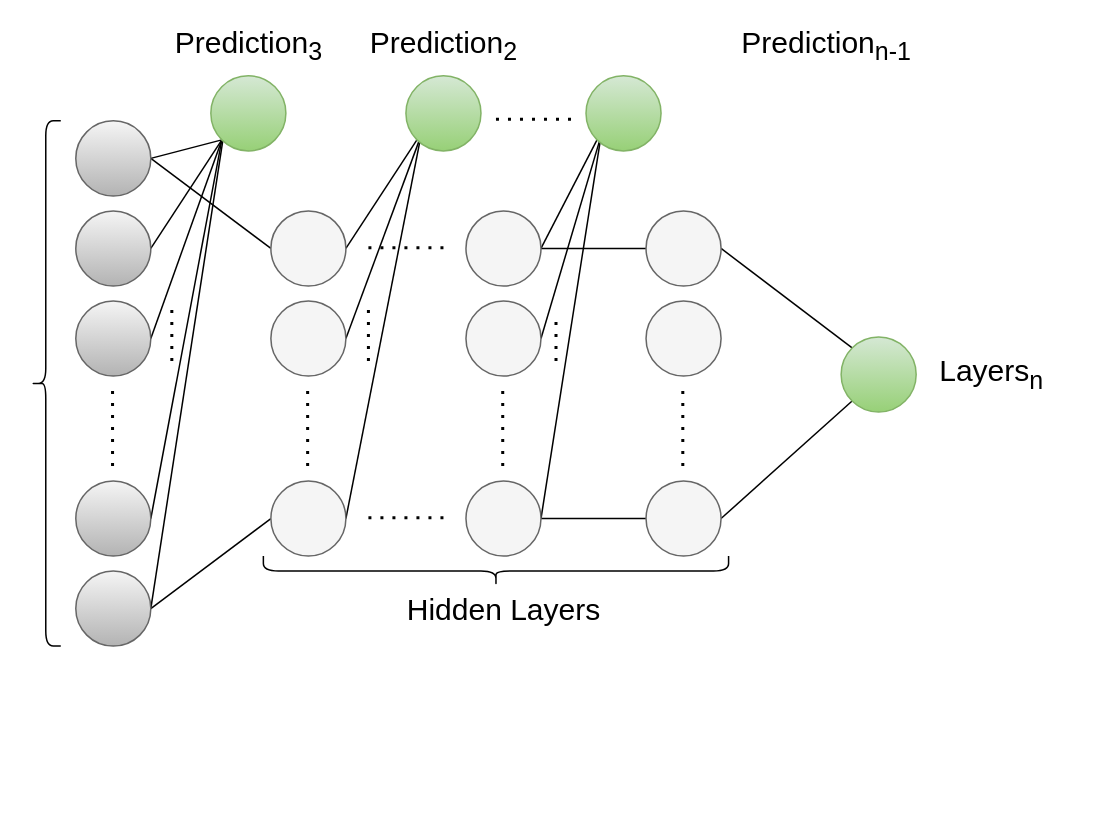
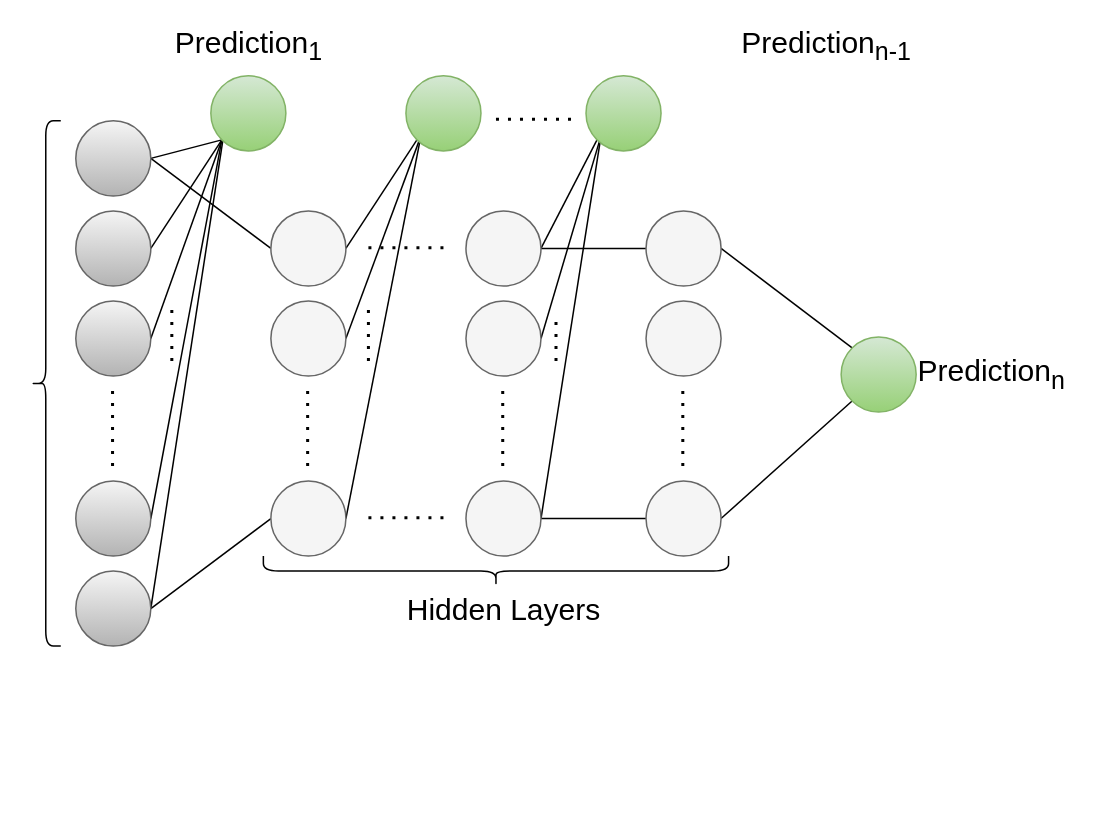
  <mxCell id="0" />
  <mxCell id="1" parent="0" />
  <mxCell id="2" style="edgeStyle=none;rounded=0;orthogonalLoop=1;jettySize=auto;html=1;exitX=1;exitY=0.5;exitDx=0;exitDy=0;entryX=0;entryY=0.5;entryDx=0;entryDy=0;endArrow=none;endFill=0;" edge="1" parent="1" source="4" target="15"><mxGeometry relative="1" as="geometry" /></mxCell>
  <mxCell id="3" style="edgeStyle=none;rounded=0;orthogonalLoop=1;jettySize=auto;html=1;exitX=1;exitY=0.5;exitDx=0;exitDy=0;entryX=0;entryY=1;entryDx=0;entryDy=0;endArrow=none;endFill=0;" edge="1" parent="1" source="4" target="44"><mxGeometry relative="1" as="geometry" /></mxCell>
  <mxCell id="4" value="" style="ellipse;whiteSpace=wrap;html=1;aspect=fixed;strokeWidth=1;gradientColor=#b3b3b3;fillColor=#f5f5f5;strokeColor=#666666;" vertex="1" parent="1"><mxGeometry x="50" y="80" width="50" height="50" as="geometry" /></mxCell>
  <mxCell id="5" style="edgeStyle=none;rounded=0;orthogonalLoop=1;jettySize=auto;html=1;exitX=1;exitY=0.5;exitDx=0;exitDy=0;entryX=0;entryY=1;entryDx=0;entryDy=0;endArrow=none;endFill=0;" edge="1" parent="1" source="6" target="44"><mxGeometry relative="1" as="geometry" /></mxCell>
  <mxCell id="6" value="" style="ellipse;whiteSpace=wrap;html=1;aspect=fixed;strokeWidth=1;gradientColor=#b3b3b3;fillColor=#f5f5f5;strokeColor=#666666;" vertex="1" parent="1"><mxGeometry x="50" y="140" width="50" height="50" as="geometry" /></mxCell>
  <mxCell id="7" style="edgeStyle=none;rounded=0;orthogonalLoop=1;jettySize=auto;html=1;exitX=1;exitY=0.5;exitDx=0;exitDy=0;entryX=0;entryY=1;entryDx=0;entryDy=0;endArrow=none;endFill=0;" edge="1" parent="1" source="8" target="44"><mxGeometry relative="1" as="geometry" /></mxCell>
  <mxCell id="8" value="" style="ellipse;whiteSpace=wrap;html=1;aspect=fixed;strokeWidth=1;gradientColor=#b3b3b3;fillColor=#f5f5f5;strokeColor=#666666;" vertex="1" parent="1"><mxGeometry x="50" y="200" width="50" height="50" as="geometry" /></mxCell>
  <mxCell id="9" style="edgeStyle=none;rounded=0;orthogonalLoop=1;jettySize=auto;html=1;exitX=1;exitY=0.5;exitDx=0;exitDy=0;entryX=0;entryY=1;entryDx=0;entryDy=0;endArrow=none;endFill=0;" edge="1" parent="1" source="10" target="44"><mxGeometry relative="1" as="geometry" /></mxCell>
  <mxCell id="10" value="" style="ellipse;whiteSpace=wrap;html=1;aspect=fixed;strokeWidth=1;gradientColor=#b3b3b3;fillColor=#f5f5f5;strokeColor=#666666;" vertex="1" parent="1"><mxGeometry x="50" y="320" width="50" height="50" as="geometry" /></mxCell>
  <mxCell id="11" style="edgeStyle=none;rounded=0;orthogonalLoop=1;jettySize=auto;html=1;exitX=1;exitY=0.5;exitDx=0;exitDy=0;entryX=0;entryY=0.5;entryDx=0;entryDy=0;endArrow=none;endFill=0;" edge="1" parent="1" source="13" target="19"><mxGeometry relative="1" as="geometry" /></mxCell>
  <mxCell id="12" style="edgeStyle=none;rounded=0;orthogonalLoop=1;jettySize=auto;html=1;exitX=1;exitY=0.5;exitDx=0;exitDy=0;endArrow=none;endFill=0;" edge="1" parent="1" source="13"><mxGeometry relative="1" as="geometry"><mxPoint x="150" y="80" as="targetPoint" /></mxGeometry></mxCell>
  <mxCell id="13" value="" style="ellipse;whiteSpace=wrap;html=1;aspect=fixed;strokeWidth=1;gradientColor=#b3b3b3;fillColor=#f5f5f5;strokeColor=#666666;" vertex="1" parent="1"><mxGeometry x="50" y="380" width="50" height="50" as="geometry" /></mxCell>
  <mxCell id="14" style="edgeStyle=none;rounded=0;orthogonalLoop=1;jettySize=auto;html=1;exitX=1;exitY=0.5;exitDx=0;exitDy=0;entryX=0;entryY=1;entryDx=0;entryDy=0;endArrow=none;endFill=0;" edge="1" parent="1" source="15" target="45"><mxGeometry relative="1" as="geometry" /></mxCell>
  <mxCell id="15" value="" style="ellipse;whiteSpace=wrap;html=1;aspect=fixed;strokeWidth=1;fillColor=#f5f5f5;strokeColor=#666666;fontColor=#333333;" vertex="1" parent="1"><mxGeometry x="180" y="140" width="50" height="50" as="geometry" /></mxCell>
  <mxCell id="16" style="edgeStyle=none;rounded=0;orthogonalLoop=1;jettySize=auto;html=1;exitX=1;exitY=0.5;exitDx=0;exitDy=0;endArrow=none;endFill=0;" edge="1" parent="1" source="17"><mxGeometry relative="1" as="geometry"><mxPoint x="280" y="90" as="targetPoint" /></mxGeometry></mxCell>
  <mxCell id="17" value="" style="ellipse;whiteSpace=wrap;html=1;aspect=fixed;strokeWidth=1;fillColor=#f5f5f5;strokeColor=#666666;fontColor=#333333;" vertex="1" parent="1"><mxGeometry x="180" y="200" width="50" height="50" as="geometry" /></mxCell>
  <mxCell id="18" style="edgeStyle=none;rounded=0;orthogonalLoop=1;jettySize=auto;html=1;exitX=1;exitY=0.5;exitDx=0;exitDy=0;endArrow=none;endFill=0;" edge="1" parent="1" source="19"><mxGeometry relative="1" as="geometry"><mxPoint x="280" y="90" as="targetPoint" /></mxGeometry></mxCell>
  <mxCell id="19" value="" style="ellipse;whiteSpace=wrap;html=1;aspect=fixed;strokeWidth=1;fillColor=#f5f5f5;strokeColor=#666666;fontColor=#333333;" vertex="1" parent="1"><mxGeometry x="180" y="320" width="50" height="50" as="geometry" /></mxCell>
  <mxCell id="20" style="edgeStyle=none;rounded=0;orthogonalLoop=1;jettySize=auto;html=1;exitX=1;exitY=0.5;exitDx=0;exitDy=0;entryX=0;entryY=1;entryDx=0;entryDy=0;endArrow=none;endFill=0;" edge="1" parent="1" source="22" target="46"><mxGeometry relative="1" as="geometry" /></mxCell>
  <mxCell id="21" style="edgeStyle=none;rounded=0;orthogonalLoop=1;jettySize=auto;html=1;exitX=1;exitY=0.5;exitDx=0;exitDy=0;entryX=0;entryY=0.5;entryDx=0;entryDy=0;endArrow=none;endFill=0;" edge="1" parent="1" source="22" target="29"><mxGeometry relative="1" as="geometry" /></mxCell>
  <mxCell id="22" value="" style="ellipse;whiteSpace=wrap;html=1;aspect=fixed;strokeWidth=1;fillColor=#f5f5f5;strokeColor=#666666;fontColor=#333333;" vertex="1" parent="1"><mxGeometry x="310" y="140" width="50" height="50" as="geometry" /></mxCell>
  <mxCell id="23" style="edgeStyle=none;rounded=0;orthogonalLoop=1;jettySize=auto;html=1;exitX=1;exitY=0.5;exitDx=0;exitDy=0;endArrow=none;endFill=0;" edge="1" parent="1" source="24"><mxGeometry relative="1" as="geometry"><mxPoint x="400" y="90" as="targetPoint" /></mxGeometry></mxCell>
  <mxCell id="24" value="" style="ellipse;whiteSpace=wrap;html=1;aspect=fixed;strokeWidth=1;fillColor=#f5f5f5;strokeColor=#666666;fontColor=#333333;" vertex="1" parent="1"><mxGeometry x="310" y="200" width="50" height="50" as="geometry" /></mxCell>
  <mxCell id="25" style="edgeStyle=none;rounded=0;orthogonalLoop=1;jettySize=auto;html=1;exitX=1;exitY=0.5;exitDx=0;exitDy=0;endArrow=none;endFill=0;" edge="1" parent="1" source="27"><mxGeometry relative="1" as="geometry"><mxPoint x="400" y="90" as="targetPoint" /></mxGeometry></mxCell>
  <mxCell id="26" style="edgeStyle=none;rounded=0;orthogonalLoop=1;jettySize=auto;html=1;exitX=1;exitY=0.5;exitDx=0;exitDy=0;entryX=0;entryY=0.5;entryDx=0;entryDy=0;endArrow=none;endFill=0;" edge="1" parent="1" source="27" target="32"><mxGeometry relative="1" as="geometry" /></mxCell>
  <mxCell id="27" value="" style="ellipse;whiteSpace=wrap;html=1;aspect=fixed;strokeWidth=1;fillColor=#f5f5f5;strokeColor=#666666;fontColor=#333333;" vertex="1" parent="1"><mxGeometry x="310" y="320" width="50" height="50" as="geometry" /></mxCell>
  <mxCell id="28" style="edgeStyle=none;rounded=0;orthogonalLoop=1;jettySize=auto;html=1;exitX=1;exitY=0.5;exitDx=0;exitDy=0;entryX=0;entryY=0;entryDx=0;entryDy=0;endArrow=none;endFill=0;" edge="1" parent="1" source="29" target="33"><mxGeometry relative="1" as="geometry" /></mxCell>
  <mxCell id="29" value="" style="ellipse;whiteSpace=wrap;html=1;aspect=fixed;strokeWidth=1;fillColor=#f5f5f5;strokeColor=#666666;fontColor=#333333;" vertex="1" parent="1"><mxGeometry x="430" y="140" width="50" height="50" as="geometry" /></mxCell>
  <mxCell id="30" value="" style="ellipse;whiteSpace=wrap;html=1;aspect=fixed;strokeWidth=1;fillColor=#f5f5f5;strokeColor=#666666;fontColor=#333333;" vertex="1" parent="1"><mxGeometry x="430" y="200" width="50" height="50" as="geometry" /></mxCell>
  <mxCell id="31" style="edgeStyle=none;rounded=0;orthogonalLoop=1;jettySize=auto;html=1;exitX=1;exitY=0.5;exitDx=0;exitDy=0;entryX=0;entryY=1;entryDx=0;entryDy=0;endArrow=none;endFill=0;" edge="1" parent="1" source="32" target="33"><mxGeometry relative="1" as="geometry" /></mxCell>
  <mxCell id="32" value="" style="ellipse;whiteSpace=wrap;html=1;aspect=fixed;strokeWidth=1;fillColor=#f5f5f5;strokeColor=#666666;fontColor=#333333;" vertex="1" parent="1"><mxGeometry x="430" y="320" width="50" height="50" as="geometry" /></mxCell>
  <mxCell id="33" value="" style="ellipse;whiteSpace=wrap;html=1;aspect=fixed;strokeWidth=1;gradientColor=#97d077;fillColor=#d5e8d4;strokeColor=#82b366;" vertex="1" parent="1"><mxGeometry x="560" y="224" width="50" height="50" as="geometry" /></mxCell>
  <mxCell id="34" value="" style="endArrow=none;dashed=1;html=1;dashPattern=1 3;strokeWidth=2;" edge="1" parent="1"><mxGeometry width="50" height="50" relative="1" as="geometry"><mxPoint x="245" y="164.5" as="sourcePoint" /><mxPoint x="295" y="164.5" as="targetPoint" /></mxGeometry></mxCell>
  <mxCell id="35" value="" style="endArrow=none;dashed=1;html=1;dashPattern=1 3;strokeWidth=2;" edge="1" parent="1"><mxGeometry width="50" height="50" relative="1" as="geometry"><mxPoint x="74.5" y="310" as="sourcePoint" /><mxPoint x="74.5" y="260" as="targetPoint" /></mxGeometry></mxCell>
  <mxCell id="36" value="" style="endArrow=none;dashed=1;html=1;dashPattern=1 3;strokeWidth=2;" edge="1" parent="1"><mxGeometry width="50" height="50" relative="1" as="geometry"><mxPoint x="204.5" y="310" as="sourcePoint" /><mxPoint x="204.5" y="260" as="targetPoint" /></mxGeometry></mxCell>
  <mxCell id="37" value="" style="endArrow=none;dashed=1;html=1;dashPattern=1 3;strokeWidth=2;" edge="1" parent="1"><mxGeometry width="50" height="50" relative="1" as="geometry"><mxPoint x="334.5" y="310" as="sourcePoint" /><mxPoint x="334.5" y="260" as="targetPoint" /></mxGeometry></mxCell>
  <mxCell id="38" value="" style="endArrow=none;dashed=1;html=1;dashPattern=1 3;strokeWidth=2;" edge="1" parent="1"><mxGeometry width="50" height="50" relative="1" as="geometry"><mxPoint x="454.5" y="310" as="sourcePoint" /><mxPoint x="454.5" y="260" as="targetPoint" /></mxGeometry></mxCell>
  <mxCell id="39" value="" style="endArrow=none;dashed=1;html=1;dashPattern=1 3;strokeWidth=2;" edge="1" parent="1"><mxGeometry width="50" height="50" relative="1" as="geometry"><mxPoint x="245" y="344.5" as="sourcePoint" /><mxPoint x="295" y="344.5" as="targetPoint" /></mxGeometry></mxCell>
  <mxCell id="40" value="" style="shape=curlyBracket;whiteSpace=wrap;html=1;rounded=1;strokeWidth=1;" vertex="1" parent="1"><mxGeometry x="20" y="80" width="20" height="350" as="geometry" /></mxCell>
- <mxCell id="41" value="&lt;div style=&quot;font-size: 20px&quot;&gt;&lt;font style=&quot;font-size: 20px&quot;&gt;Layers&lt;sub&gt;n&lt;/sub&gt;&lt;/font&gt;&lt;/div&gt;" style="text;html=1;align=center;verticalAlign=middle;resizable=0;points=[];autosize=1;" vertex="1" parent="1"><mxGeometry x="605" y="239" width="110" height="20" as="geometry" /></mxCell>
+ <mxCell id="41" value="&lt;div style=&quot;font-size: 20px&quot;&gt;&lt;font style=&quot;font-size: 20px&quot;&gt;Prediction&lt;sub&gt;n&lt;/sub&gt;&lt;/font&gt;&lt;/div&gt;" style="text;html=1;align=center;verticalAlign=middle;resizable=0;points=[];autosize=1;" vertex="1" parent="1"><mxGeometry x="605" y="239" width="110" height="20" as="geometry" /></mxCell>
  <mxCell id="42" value="" style="shape=curlyBracket;whiteSpace=wrap;html=1;rounded=1;strokeWidth=1;rotation=-90;" vertex="1" parent="1"><mxGeometry x="320" y="225" width="20" height="310" as="geometry" /></mxCell>
  <mxCell id="43" value="&lt;font style=&quot;font-size: 20px&quot;&gt;Hidden Layers&lt;/font&gt;" style="text;html=1;align=center;verticalAlign=middle;resizable=0;points=[];autosize=1;" vertex="1" parent="1"><mxGeometry x="265" y="395" width="140" height="20" as="geometry" /></mxCell>
  <mxCell id="44" value="" style="ellipse;whiteSpace=wrap;html=1;aspect=fixed;strokeWidth=1;gradientColor=#97d077;fillColor=#d5e8d4;strokeColor=#82b366;" vertex="1" parent="1"><mxGeometry x="140" y="50" width="50" height="50" as="geometry" /></mxCell>
  <mxCell id="45" value="" style="ellipse;whiteSpace=wrap;html=1;aspect=fixed;strokeWidth=1;gradientColor=#97d077;fillColor=#d5e8d4;strokeColor=#82b366;" vertex="1" parent="1"><mxGeometry x="270" y="50" width="50" height="50" as="geometry" /></mxCell>
  <mxCell id="46" value="" style="ellipse;whiteSpace=wrap;html=1;aspect=fixed;strokeWidth=1;gradientColor=#97d077;fillColor=#d5e8d4;strokeColor=#82b366;" vertex="1" parent="1"><mxGeometry x="390" y="50" width="50" height="50" as="geometry" /></mxCell>
  <mxCell id="47" value="" style="endArrow=none;dashed=1;html=1;dashPattern=1 3;strokeWidth=2;" edge="1" parent="1"><mxGeometry width="50" height="50" relative="1" as="geometry"><mxPoint x="330" y="79" as="sourcePoint" /><mxPoint x="380" y="79" as="targetPoint" /></mxGeometry></mxCell>
  <mxCell id="48" value="" style="endArrow=none;dashed=1;html=1;dashPattern=1 3;strokeWidth=2;" edge="1" parent="1"><mxGeometry width="50" height="50" relative="1" as="geometry"><mxPoint x="370" y="240" as="sourcePoint" /><mxPoint x="370" y="210" as="targetPoint" /></mxGeometry></mxCell>
  <mxCell id="49" value="" style="endArrow=none;dashed=1;html=1;dashPattern=1 3;strokeWidth=2;" edge="1" parent="1"><mxGeometry width="50" height="50" relative="1" as="geometry"><mxPoint x="245" y="240" as="sourcePoint" /><mxPoint x="245" y="200" as="targetPoint" /></mxGeometry></mxCell>
  <mxCell id="50" value="" style="endArrow=none;dashed=1;html=1;dashPattern=1 3;strokeWidth=2;" edge="1" parent="1"><mxGeometry width="50" height="50" relative="1" as="geometry"><mxPoint x="114" y="240" as="sourcePoint" /><mxPoint x="114" y="200" as="targetPoint" /></mxGeometry></mxCell>
- <mxCell id="51" value="&lt;div style=&quot;font-size: 20px&quot;&gt;&lt;font style=&quot;font-size: 20px&quot;&gt;Prediction&lt;sub&gt;3&lt;/sub&gt;&lt;/font&gt;&lt;/div&gt;" style="text;html=1;align=center;verticalAlign=middle;resizable=0;points=[];autosize=1;" vertex="1" parent="1"><mxGeometry x="110" y="20" width="110" height="20" as="geometry" /></mxCell>
- <mxCell id="52" value="&lt;div style=&quot;font-size: 20px&quot;&gt;&lt;font style=&quot;font-size: 20px&quot;&gt;Prediction&lt;sub&gt;2&lt;/sub&gt;&lt;/font&gt;&lt;/div&gt;" style="text;html=1;align=center;verticalAlign=middle;resizable=0;points=[];autosize=1;" vertex="1" parent="1"><mxGeometry x="240" y="20" width="110" height="20" as="geometry" /></mxCell>
+ <mxCell id="51" value="&lt;div style=&quot;font-size: 20px&quot;&gt;&lt;font style=&quot;font-size: 20px&quot;&gt;Prediction&lt;sub&gt;1&lt;/sub&gt;&lt;/font&gt;&lt;/div&gt;" style="text;html=1;align=center;verticalAlign=middle;resizable=0;points=[];autosize=1;" vertex="1" parent="1"><mxGeometry x="110" y="20" width="110" height="20" as="geometry" /></mxCell>
  <mxCell id="53" value="&lt;div style=&quot;font-size: 20px&quot;&gt;&lt;font style=&quot;font-size: 20px&quot;&gt;Prediction&lt;sub&gt;n-1&lt;/sub&gt;&lt;/font&gt;&lt;/div&gt;" style="text;html=1;align=center;verticalAlign=middle;resizable=0;points=[];autosize=1;" vertex="1" parent="1"><mxGeometry x="485" y="20" width="130" height="20" as="geometry" /></mxCell>
